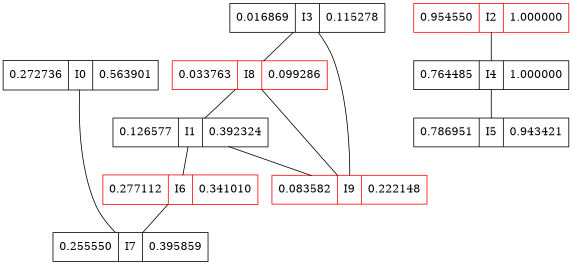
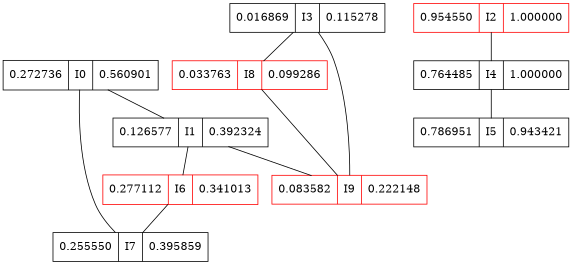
  graph {
    node [color=black shape=record]
-   n1 [label="0.272736|I0|0.563901"]
+   n1 [label="0.272736|I0|0.560901"]
    n2 [label="0.126577|I1|0.392324"]
    n3 [label="0.255550|I7|0.395859"]
-   n4 [color=red label="0.277112|I6|0.341010"]
+   n4 [color=red label="0.277112|I6|0.341013"]
    n5 [color=red label="0.083582|I9|0.222148"]
    n6 [color=red label="0.954550|I2|1.000000"]
    n7 [label="0.764485|I4|1.000000"]
    n8 [label="0.786951|I5|0.943421"]
    n9 [label="0.016869|I3|0.115278"]
    n10 [color=red label="0.033763|I8|0.099286"]
-   n10 -- n2
+   n1 -- n2
    n1 -- n3
    n2 -- n4
    n2 -- n5
    n4 -- n3
    n6 -- n7
    n7 -- n8
    n9 -- n5
    n9 -- n10
    n10 -- n5
  }
